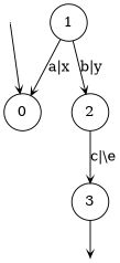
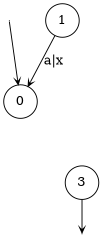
  digraph {
    rankdir=TB
    vcsn_context="[abc]? × [xy]? → ℚ"
    node [shape=circle style=rounded]
    edge [arrowhead=vee arrowsize=.6]
    I0 [shape=point width=0 style=""]
    F3 [shape=point width=0 style=""]
    0 [width=0.5]
    1 [width=0.5]
-   2 [width=0.5]
    3 [width=0.5]
    subgraph sub_1 {
      I0
      F3
    }
    subgraph sub_2 {
      0
      1
-     2
      3
    }
    I0 -> 0
    1 -> 0 [label="a|x"]
-   1 -> 2 [label="b|y"]
-   2 -> 3 [label="c|\\e"]
    3 -> F3
  }
